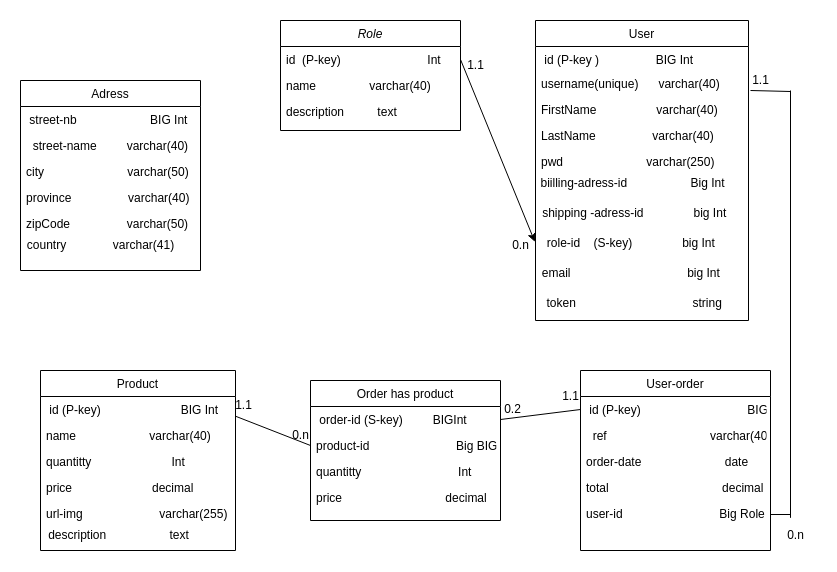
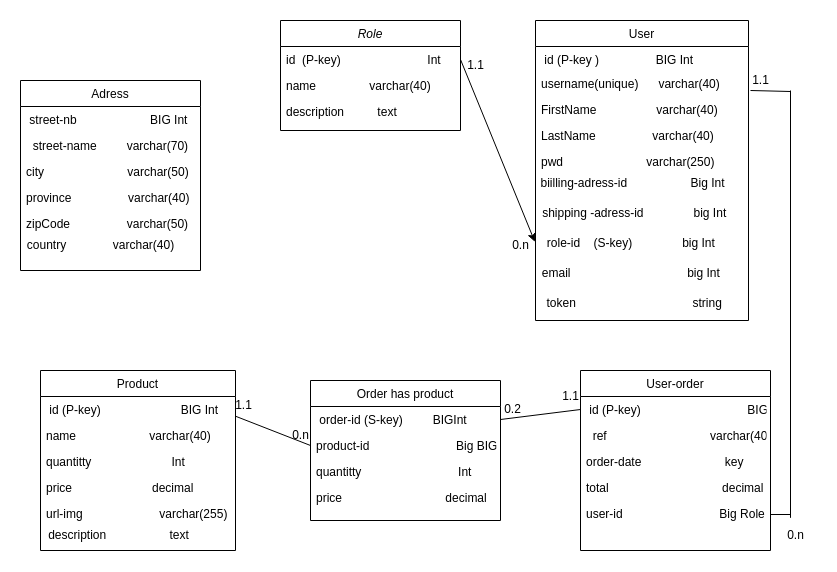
  <mxCell id="0" />
  <mxCell id="1" parent="0" />
  <mxCell id="2" value="Role" style="swimlane;fontStyle=2;align=center;verticalAlign=top;childLayout=stackLayout;horizontal=1;startSize=26;horizontalStack=0;resizeParent=1;resizeLast=0;collapsible=1;marginBottom=0;rounded=0;shadow=0;strokeWidth=1;" parent="1" vertex="1"><mxGeometry x="280" y="20" width="180" height="110" as="geometry"><mxRectangle x="230" y="140" width="160" height="26" as="alternateBounds" /></mxGeometry></mxCell>
  <mxCell id="3" value="id  (P-key)                          Int" style="text;align=left;verticalAlign=top;spacingLeft=4;spacingRight=4;overflow=hidden;rotatable=0;points=[[0,0.5],[1,0.5]];portConstraint=eastwest;" parent="2" vertex="1"><mxGeometry y="26" width="180" height="26" as="geometry" /></mxCell>
  <mxCell id="4" value="name                varchar(40)" style="text;align=left;verticalAlign=top;spacingLeft=4;spacingRight=4;overflow=hidden;rotatable=0;points=[[0,0.5],[1,0.5]];portConstraint=eastwest;rounded=0;shadow=0;html=0;" parent="2" vertex="1"><mxGeometry y="52" width="180" height="26" as="geometry" /></mxCell>
  <mxCell id="5" value="description          text" style="text;align=left;verticalAlign=top;spacingLeft=4;spacingRight=4;overflow=hidden;rotatable=0;points=[[0,0.5],[1,0.5]];portConstraint=eastwest;rounded=0;shadow=0;html=0;" parent="2" vertex="1"><mxGeometry y="78" width="180" height="26" as="geometry" /></mxCell>
  <mxCell id="6" value="User" style="swimlane;fontStyle=0;align=center;verticalAlign=top;childLayout=stackLayout;horizontal=1;startSize=26;horizontalStack=0;resizeParent=1;resizeLast=0;collapsible=1;marginBottom=0;rounded=0;shadow=0;strokeWidth=1;" parent="1" vertex="1"><mxGeometry x="535" y="20" width="213" height="300" as="geometry"><mxRectangle x="540" y="40" width="160" height="26" as="alternateBounds" /></mxGeometry></mxCell>
  <mxCell id="7" value=" id (P-key )                 BIG Int&#10;                               " style="text;align=left;verticalAlign=top;spacingLeft=4;spacingRight=4;overflow=hidden;rotatable=0;points=[[0,0.5],[1,0.5]];portConstraint=eastwest;" parent="6" vertex="1"><mxGeometry y="26" width="213" height="24" as="geometry" /></mxCell>
  <mxCell id="8" value="username(unique)      varchar(40)" style="text;align=left;verticalAlign=top;spacingLeft=4;spacingRight=4;overflow=hidden;rotatable=0;points=[[0,0.5],[1,0.5]];portConstraint=eastwest;rounded=0;shadow=0;html=0;" parent="6" vertex="1"><mxGeometry y="50" width="213" height="26" as="geometry" /></mxCell>
  <mxCell id="9" value="FirstName                  varchar(40)" style="text;align=left;verticalAlign=top;spacingLeft=4;spacingRight=4;overflow=hidden;rotatable=0;points=[[0,0.5],[1,0.5]];portConstraint=eastwest;rounded=0;shadow=0;html=0;" parent="6" vertex="1"><mxGeometry y="76" width="213" height="26" as="geometry" /></mxCell>
  <mxCell id="10" value="LastName                 varchar(40)             " style="text;align=left;verticalAlign=top;spacingLeft=4;spacingRight=4;overflow=hidden;rotatable=0;points=[[0,0.5],[1,0.5]];portConstraint=eastwest;rounded=0;shadow=0;html=0;" parent="6" vertex="1"><mxGeometry y="102" width="213" height="26" as="geometry" /></mxCell>
  <mxCell id="11" value="pwd                         varchar(250)" style="text;align=left;verticalAlign=top;spacingLeft=4;spacingRight=4;overflow=hidden;rotatable=0;points=[[0,0.5],[1,0.5]];portConstraint=eastwest;rounded=0;shadow=0;html=0;" parent="6" vertex="1"><mxGeometry y="128" width="213" height="20" as="geometry" /></mxCell>
  <mxCell id="12" value="biilling-adress-id&amp;nbsp; &amp;nbsp; &amp;nbsp; &amp;nbsp; &amp;nbsp; &amp;nbsp; &amp;nbsp; &amp;nbsp; &amp;nbsp; &amp;nbsp;Big Int&amp;nbsp; &amp;nbsp; &amp;nbsp;&amp;nbsp;" style="text;html=1;align=center;verticalAlign=middle;resizable=0;points=[];autosize=1;strokeColor=none;fillColor=none;" parent="6" vertex="1"><mxGeometry y="148" width="213" height="30" as="geometry" /></mxCell>
  <mxCell id="13" value="shipping -adress-id&amp;nbsp; &amp;nbsp; &amp;nbsp; &amp;nbsp; &amp;nbsp; &amp;nbsp; &amp;nbsp; &amp;nbsp;big Int&amp;nbsp; &amp;nbsp; &amp;nbsp;" style="text;html=1;align=center;verticalAlign=middle;resizable=0;points=[];autosize=1;strokeColor=none;fillColor=none;" parent="6" vertex="1"><mxGeometry y="178" width="213" height="30" as="geometry" /></mxCell>
  <mxCell id="14" value="role-id&amp;nbsp; &amp;nbsp; (S-key)&amp;nbsp; &amp;nbsp; &amp;nbsp; &amp;nbsp; &amp;nbsp; &amp;nbsp; &amp;nbsp; &amp;nbsp;big Int&amp;nbsp; &amp;nbsp; &amp;nbsp; &amp;nbsp;" style="text;html=1;align=center;verticalAlign=middle;resizable=0;points=[];autosize=1;strokeColor=none;fillColor=none;" parent="6" vertex="1"><mxGeometry y="208" width="213" height="30" as="geometry" /></mxCell>
  <mxCell id="15" value="email&amp;nbsp; &amp;nbsp; &amp;nbsp; &amp;nbsp; &amp;nbsp; &amp;nbsp; &amp;nbsp; &amp;nbsp; &amp;nbsp; &amp;nbsp; &amp;nbsp; &amp;nbsp; &amp;nbsp; &amp;nbsp; &amp;nbsp; &amp;nbsp; &amp;nbsp; &amp;nbsp;big Int&amp;nbsp; &amp;nbsp; &amp;nbsp; &amp;nbsp;" style="text;html=1;align=center;verticalAlign=middle;resizable=0;points=[];autosize=1;strokeColor=none;fillColor=none;" parent="6" vertex="1"><mxGeometry y="238" width="213" height="30" as="geometry" /></mxCell>
  <mxCell id="16" value="token&amp;nbsp; &amp;nbsp; &amp;nbsp; &amp;nbsp; &amp;nbsp; &amp;nbsp; &amp;nbsp; &amp;nbsp; &amp;nbsp; &amp;nbsp; &amp;nbsp; &amp;nbsp; &amp;nbsp; &amp;nbsp; &amp;nbsp; &amp;nbsp; &amp;nbsp; &amp;nbsp;string&amp;nbsp; &amp;nbsp; &amp;nbsp;" style="text;html=1;align=center;verticalAlign=middle;resizable=0;points=[];autosize=1;strokeColor=none;fillColor=none;" vertex="1" parent="6"><mxGeometry y="268" width="213" height="30" as="geometry" /></mxCell>
  <mxCell id="17" value="User-order" style="swimlane;fontStyle=0;align=center;verticalAlign=top;childLayout=stackLayout;horizontal=1;startSize=26;horizontalStack=0;resizeParent=1;resizeLast=0;collapsible=1;marginBottom=0;rounded=0;shadow=0;strokeWidth=1;direction=east;" parent="1" vertex="1"><mxGeometry x="580" y="370" width="190" height="180" as="geometry"><mxRectangle x="550" y="360" width="160" height="26" as="alternateBounds" /></mxGeometry></mxCell>
  <mxCell id="18" value=" id (P-key)                                BIG Int" style="text;align=left;verticalAlign=top;spacingLeft=4;spacingRight=4;overflow=hidden;rotatable=0;points=[[0,0.5],[1,0.5]];portConstraint=eastwest;" parent="17" vertex="1"><mxGeometry y="26" width="190" height="26" as="geometry" /></mxCell>
  <mxCell id="19" value="  ref                               varchar(40)" style="text;align=left;verticalAlign=top;spacingLeft=4;spacingRight=4;overflow=hidden;rotatable=0;points=[[0,0.5],[1,0.5]];portConstraint=eastwest;rounded=0;shadow=0;html=0;" parent="17" vertex="1"><mxGeometry y="52" width="190" height="26" as="geometry" /></mxCell>
- <mxCell id="20" value="order-date                         date" style="text;align=left;verticalAlign=top;spacingLeft=4;spacingRight=4;overflow=hidden;rotatable=0;points=[[0,0.5],[1,0.5]];portConstraint=eastwest;rounded=0;shadow=0;html=0;" parent="17" vertex="1"><mxGeometry y="78" width="190" height="26" as="geometry" /></mxCell>
+ <mxCell id="20" value="order-date                         key" style="text;align=left;verticalAlign=top;spacingLeft=4;spacingRight=4;overflow=hidden;rotatable=0;points=[[0,0.5],[1,0.5]];portConstraint=eastwest;rounded=0;shadow=0;html=0;" parent="17" vertex="1"><mxGeometry y="78" width="190" height="26" as="geometry" /></mxCell>
  <mxCell id="21" value="total                                  decimal             " style="text;align=left;verticalAlign=top;spacingLeft=4;spacingRight=4;overflow=hidden;rotatable=0;points=[[0,0.5],[1,0.5]];portConstraint=eastwest;rounded=0;shadow=0;html=0;" parent="17" vertex="1"><mxGeometry y="104" width="190" height="26" as="geometry" /></mxCell>
  <mxCell id="22" value="user-id                             Big Role" style="text;align=left;verticalAlign=top;spacingLeft=4;spacingRight=4;overflow=hidden;rotatable=0;points=[[0,0.5],[1,0.5]];portConstraint=eastwest;rounded=0;shadow=0;html=0;" parent="17" vertex="1"><mxGeometry y="130" width="190" height="20" as="geometry" /></mxCell>
  <mxCell id="23" value="Order has product" style="swimlane;fontStyle=0;align=center;verticalAlign=top;childLayout=stackLayout;horizontal=1;startSize=26;horizontalStack=0;resizeParent=1;resizeLast=0;collapsible=1;marginBottom=0;rounded=0;shadow=0;strokeWidth=1;direction=east;" parent="1" vertex="1"><mxGeometry x="310" y="380" width="190" height="140" as="geometry"><mxRectangle x="550" y="360" width="160" height="26" as="alternateBounds" /></mxGeometry></mxCell>
  <mxCell id="24" value=" order-id (S-key)         BIGInt&#10;                        " style="text;align=left;verticalAlign=top;spacingLeft=4;spacingRight=4;overflow=hidden;rotatable=0;points=[[0,0.5],[1,0.5]];portConstraint=eastwest;" parent="23" vertex="1"><mxGeometry y="26" width="190" height="26" as="geometry" /></mxCell>
  <mxCell id="25" value="product-id                          Big BIGInt" style="text;align=left;verticalAlign=top;spacingLeft=4;spacingRight=4;overflow=hidden;rotatable=0;points=[[0,0.5],[1,0.5]];portConstraint=eastwest;rounded=0;shadow=0;html=0;" parent="23" vertex="1"><mxGeometry y="52" width="190" height="26" as="geometry" /></mxCell>
  <mxCell id="26" value="quantitty                             Int" style="text;align=left;verticalAlign=top;spacingLeft=4;spacingRight=4;overflow=hidden;rotatable=0;points=[[0,0.5],[1,0.5]];portConstraint=eastwest;rounded=0;shadow=0;html=0;" parent="23" vertex="1"><mxGeometry y="78" width="190" height="26" as="geometry" /></mxCell>
  <mxCell id="27" value="price                               decimal             " style="text;align=left;verticalAlign=top;spacingLeft=4;spacingRight=4;overflow=hidden;rotatable=0;points=[[0,0.5],[1,0.5]];portConstraint=eastwest;rounded=0;shadow=0;html=0;" parent="23" vertex="1"><mxGeometry y="104" width="190" height="26" as="geometry" /></mxCell>
  <mxCell id="28" value="Product" style="swimlane;fontStyle=0;align=center;verticalAlign=top;childLayout=stackLayout;horizontal=1;startSize=26;horizontalStack=0;resizeParent=1;resizeLast=0;collapsible=1;marginBottom=0;rounded=0;shadow=0;strokeWidth=1;direction=east;" parent="1" vertex="1"><mxGeometry x="40" y="370" width="195" height="180" as="geometry"><mxRectangle x="550" y="360" width="160" height="26" as="alternateBounds" /></mxGeometry></mxCell>
  <mxCell id="29" value=" id (P-key)                        BIG Int&#10;" style="text;align=left;verticalAlign=top;spacingLeft=4;spacingRight=4;overflow=hidden;rotatable=0;points=[[0,0.5],[1,0.5]];portConstraint=eastwest;" parent="28" vertex="1"><mxGeometry y="26" width="195" height="26" as="geometry" /></mxCell>
  <mxCell id="30" value="name                      varchar(40)" style="text;align=left;verticalAlign=top;spacingLeft=4;spacingRight=4;overflow=hidden;rotatable=0;points=[[0,0.5],[1,0.5]];portConstraint=eastwest;rounded=0;shadow=0;html=0;" parent="28" vertex="1"><mxGeometry y="52" width="195" height="26" as="geometry" /></mxCell>
  <mxCell id="31" value="quantitty                        Int" style="text;align=left;verticalAlign=top;spacingLeft=4;spacingRight=4;overflow=hidden;rotatable=0;points=[[0,0.5],[1,0.5]];portConstraint=eastwest;rounded=0;shadow=0;html=0;" parent="28" vertex="1"><mxGeometry y="78" width="195" height="26" as="geometry" /></mxCell>
  <mxCell id="32" value="price                        decimal             " style="text;align=left;verticalAlign=top;spacingLeft=4;spacingRight=4;overflow=hidden;rotatable=0;points=[[0,0.5],[1,0.5]];portConstraint=eastwest;rounded=0;shadow=0;html=0;" parent="28" vertex="1"><mxGeometry y="104" width="195" height="26" as="geometry" /></mxCell>
  <mxCell id="33" value="url-img                       varchar(255)" style="text;align=left;verticalAlign=top;spacingLeft=4;spacingRight=4;overflow=hidden;rotatable=0;points=[[0,0.5],[1,0.5]];portConstraint=eastwest;rounded=0;shadow=0;html=0;" parent="28" vertex="1"><mxGeometry y="130" width="195" height="20" as="geometry" /></mxCell>
  <mxCell id="34" value="description&amp;nbsp; &amp;nbsp; &amp;nbsp; &amp;nbsp; &amp;nbsp; &amp;nbsp; &amp;nbsp; &amp;nbsp; &amp;nbsp; &amp;nbsp;text&amp;nbsp; &amp;nbsp; &amp;nbsp; &amp;nbsp; &amp;nbsp; &amp;nbsp;&amp;nbsp;" style="text;html=1;align=center;verticalAlign=middle;resizable=0;points=[];autosize=1;strokeColor=none;fillColor=none;" parent="28" vertex="1"><mxGeometry y="150" width="195" height="30" as="geometry" /></mxCell>
  <mxCell id="35" value="Adress" style="swimlane;fontStyle=0;align=center;verticalAlign=top;childLayout=stackLayout;horizontal=1;startSize=26;horizontalStack=0;resizeParent=1;resizeLast=0;collapsible=1;marginBottom=0;rounded=0;shadow=0;strokeWidth=1;" parent="1" vertex="1"><mxGeometry x="20" y="80" width="180" height="190" as="geometry"><mxRectangle x="80" y="240" width="160" height="26" as="alternateBounds" /></mxGeometry></mxCell>
  <mxCell id="36" value=" street-nb                      BIG Int" style="text;align=left;verticalAlign=top;spacingLeft=4;spacingRight=4;overflow=hidden;rotatable=0;points=[[0,0.5],[1,0.5]];portConstraint=eastwest;" parent="35" vertex="1"><mxGeometry y="26" width="180" height="26" as="geometry" /></mxCell>
- <mxCell id="37" value="  street-name         varchar(40)" style="text;align=left;verticalAlign=top;spacingLeft=4;spacingRight=4;overflow=hidden;rotatable=0;points=[[0,0.5],[1,0.5]];portConstraint=eastwest;rounded=0;shadow=0;html=0;" parent="35" vertex="1"><mxGeometry y="52" width="180" height="26" as="geometry" /></mxCell>
+ <mxCell id="37" value="  street-name         varchar(70)" style="text;align=left;verticalAlign=top;spacingLeft=4;spacingRight=4;overflow=hidden;rotatable=0;points=[[0,0.5],[1,0.5]];portConstraint=eastwest;rounded=0;shadow=0;html=0;" parent="35" vertex="1"><mxGeometry y="52" width="180" height="26" as="geometry" /></mxCell>
  <mxCell id="38" value="city                         varchar(50)" style="text;align=left;verticalAlign=top;spacingLeft=4;spacingRight=4;overflow=hidden;rotatable=0;points=[[0,0.5],[1,0.5]];portConstraint=eastwest;rounded=0;shadow=0;html=0;" parent="35" vertex="1"><mxGeometry y="78" width="180" height="26" as="geometry" /></mxCell>
  <mxCell id="39" value="province                 varchar(40)             " style="text;align=left;verticalAlign=top;spacingLeft=4;spacingRight=4;overflow=hidden;rotatable=0;points=[[0,0.5],[1,0.5]];portConstraint=eastwest;rounded=0;shadow=0;html=0;" parent="35" vertex="1"><mxGeometry y="104" width="180" height="26" as="geometry" /></mxCell>
  <mxCell id="40" value="zipCode                 varchar(50)" style="text;align=left;verticalAlign=top;spacingLeft=4;spacingRight=4;overflow=hidden;rotatable=0;points=[[0,0.5],[1,0.5]];portConstraint=eastwest;rounded=0;shadow=0;html=0;" parent="35" vertex="1"><mxGeometry y="130" width="180" height="20" as="geometry" /></mxCell>
- <mxCell id="41" value="country&amp;nbsp; &amp;nbsp; &amp;nbsp; &amp;nbsp; &amp;nbsp; &amp;nbsp; &amp;nbsp; varchar(41)&amp;nbsp; &amp;nbsp; &amp;nbsp;&amp;nbsp;" style="text;html=1;align=center;verticalAlign=middle;resizable=0;points=[];autosize=1;strokeColor=none;fillColor=none;" parent="35" vertex="1"><mxGeometry y="150" width="180" height="30" as="geometry" /></mxCell>
+ <mxCell id="41" value="country&amp;nbsp; &amp;nbsp; &amp;nbsp; &amp;nbsp; &amp;nbsp; &amp;nbsp; &amp;nbsp; varchar(40)&amp;nbsp; &amp;nbsp; &amp;nbsp;&amp;nbsp;" style="text;html=1;align=center;verticalAlign=middle;resizable=0;points=[];autosize=1;strokeColor=none;fillColor=none;" parent="35" vertex="1"><mxGeometry y="150" width="180" height="30" as="geometry" /></mxCell>
  <mxCell id="42" value="" style="endArrow=classic;html=1;rounded=0;entryX=-0.003;entryY=0.444;entryDx=0;entryDy=0;entryPerimeter=0;exitX=1;exitY=0.5;exitDx=0;exitDy=0;" parent="1" source="3" target="14" edge="1"><mxGeometry width="50" height="50" relative="1" as="geometry"><mxPoint x="510" y="100" as="sourcePoint" /><mxPoint x="630" y="200" as="targetPoint" /></mxGeometry></mxCell>
  <mxCell id="43" value="" style="endArrow=none;html=1;rounded=0;exitX=1.033;exitY=0.867;exitDx=0;exitDy=0;exitPerimeter=0;" parent="1" edge="1"><mxGeometry width="50" height="50" relative="1" as="geometry"><mxPoint x="790" y="517.34" as="sourcePoint" /><mxPoint x="790" y="90" as="targetPoint" /></mxGeometry></mxCell>
  <mxCell id="44" value="" style="endArrow=none;html=1;rounded=0;" parent="1" edge="1"><mxGeometry width="50" height="50" relative="1" as="geometry"><mxPoint x="750" y="90" as="sourcePoint" /><mxPoint x="790" y="91" as="targetPoint" /></mxGeometry></mxCell>
  <mxCell id="45" value="" style="endArrow=none;html=1;rounded=0;entryX=1;entryY=-0.242;entryDx=0;entryDy=0;entryPerimeter=0;exitX=0;exitY=0.5;exitDx=0;exitDy=0;" parent="1" source="25" target="30" edge="1"><mxGeometry width="50" height="50" relative="1" as="geometry"><mxPoint x="290" y="470" as="sourcePoint" /><mxPoint x="230" y="490" as="targetPoint" /></mxGeometry></mxCell>
  <mxCell id="46" value="" style="endArrow=none;html=1;rounded=0;" parent="1" edge="1"><mxGeometry width="50" height="50" relative="1" as="geometry"><mxPoint x="770" y="514" as="sourcePoint" /><mxPoint x="790" y="514" as="targetPoint" /></mxGeometry></mxCell>
  <mxCell id="47" value="" style="endArrow=none;html=1;rounded=0;exitX=1;exitY=0.5;exitDx=0;exitDy=0;entryX=0;entryY=0.5;entryDx=0;entryDy=0;" parent="1" source="24" target="18" edge="1"><mxGeometry width="50" height="50" relative="1" as="geometry"><mxPoint x="510" y="320" as="sourcePoint" /><mxPoint x="560" y="270" as="targetPoint" /></mxGeometry></mxCell>
  <mxCell id="48" value="1.1" style="text;html=1;align=center;verticalAlign=middle;resizable=0;points=[];autosize=1;strokeColor=none;fillColor=none;" parent="1" vertex="1"><mxGeometry x="455" y="50" width="40" height="30" as="geometry" /></mxCell>
  <mxCell id="49" value="0.n" style="text;html=1;align=center;verticalAlign=middle;resizable=0;points=[];autosize=1;strokeColor=none;fillColor=none;" parent="1" vertex="1"><mxGeometry x="500" y="230" width="40" height="30" as="geometry" /></mxCell>
  <mxCell id="50" value="0.n" style="text;html=1;align=center;verticalAlign=middle;resizable=0;points=[];autosize=1;strokeColor=none;fillColor=none;" parent="1" vertex="1"><mxGeometry x="775" y="520" width="40" height="30" as="geometry" /></mxCell>
  <mxCell id="51" value="1.1" style="text;html=1;align=center;verticalAlign=middle;resizable=0;points=[];autosize=1;strokeColor=none;fillColor=none;" parent="1" vertex="1"><mxGeometry x="740" y="65" width="40" height="30" as="geometry" /></mxCell>
  <mxCell id="52" value="1.1" style="text;html=1;align=center;verticalAlign=middle;resizable=0;points=[];autosize=1;strokeColor=none;fillColor=none;" parent="1" vertex="1"><mxGeometry x="550" y="381" width="40" height="30" as="geometry" /></mxCell>
  <mxCell id="53" value="0.2" style="text;html=1;align=center;verticalAlign=middle;resizable=0;points=[];autosize=1;strokeColor=none;fillColor=none;" parent="1" vertex="1"><mxGeometry x="492" y="394" width="40" height="30" as="geometry" /></mxCell>
  <mxCell id="54" value="0.n" style="text;html=1;align=center;verticalAlign=middle;resizable=0;points=[];autosize=1;strokeColor=none;fillColor=none;" parent="1" vertex="1"><mxGeometry x="280" y="420" width="40" height="30" as="geometry" /></mxCell>
  <mxCell id="55" value="1.1" style="text;html=1;align=center;verticalAlign=middle;resizable=0;points=[];autosize=1;strokeColor=none;fillColor=none;" parent="1" vertex="1"><mxGeometry x="223" y="390" width="40" height="30" as="geometry" /></mxCell>
